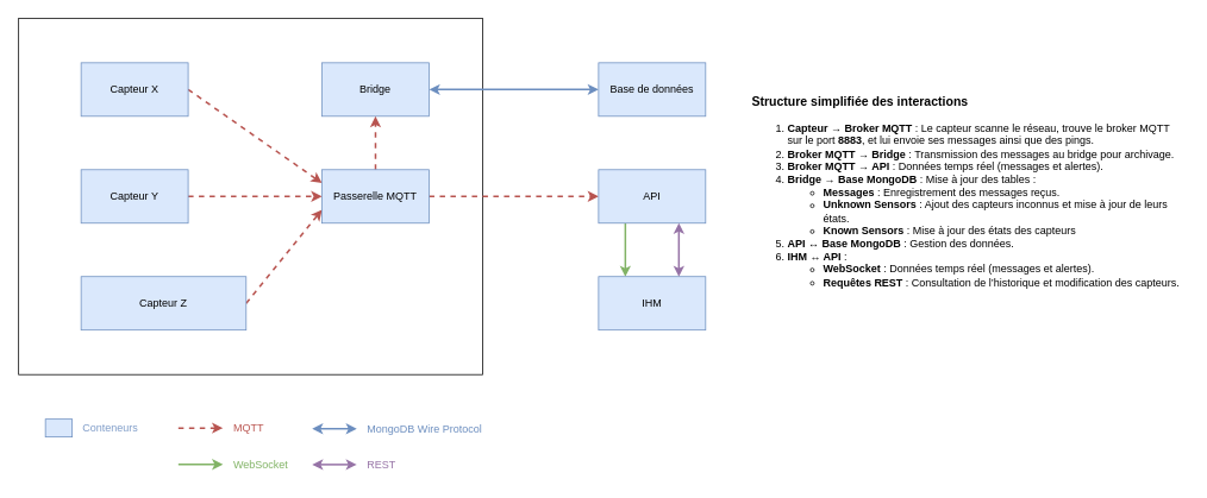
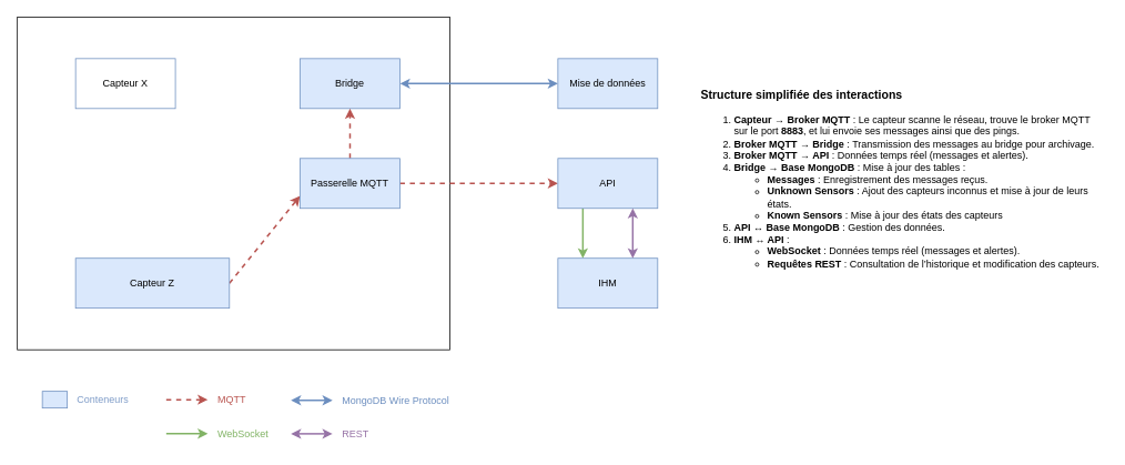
  <mxCell id="0" />
  <mxCell id="1" parent="0" />
  <mxCell id="2" value="" style="rounded=0;whiteSpace=wrap;html=1;" vertex="1" parent="1"><mxGeometry x="20" y="20" width="520" height="400" as="geometry" /></mxCell>
- <mxCell id="3" style="rounded=0;orthogonalLoop=1;jettySize=auto;html=1;exitX=1;exitY=0.5;exitDx=0;exitDy=0;entryX=0;entryY=0.25;entryDx=0;entryDy=0;fillColor=#f8cecc;strokeColor=#b85450;jumpSize=20;strokeWidth=2;dashed=1;" edge="1" parent="1" source="4" target="11"><mxGeometry relative="1" as="geometry" /></mxCell>
- <mxCell id="4" value="Capteur X" style="rounded=0;whiteSpace=wrap;html=1;fillColor=#dae8fc;strokeColor=#6c8ebf;" vertex="1" parent="1"><mxGeometry x="90" y="70" width="120" height="60" as="geometry" /></mxCell>
- <mxCell id="5" style="rounded=0;orthogonalLoop=1;jettySize=auto;html=1;entryX=0;entryY=0.5;entryDx=0;entryDy=0;exitX=1;exitY=0.5;exitDx=0;exitDy=0;fillColor=#f8cecc;strokeColor=#b85450;jumpSize=20;strokeWidth=2;dashed=1;" edge="1" parent="1" source="6" target="11"><mxGeometry relative="1" as="geometry" /></mxCell>
- <mxCell id="6" value="Capteur Y" style="rounded=0;whiteSpace=wrap;html=1;fillColor=#dae8fc;strokeColor=#6c8ebf;" vertex="1" parent="1"><mxGeometry x="90" y="190" width="120" height="60" as="geometry" /></mxCell>
+ <mxCell id="4" value="Capteur X" style="rounded=0;whiteSpace=wrap;html=1;fillColor=#ffffff;strokeColor=#6c8ebf;" vertex="1" parent="1"><mxGeometry x="90" y="70" width="120" height="60" as="geometry" /></mxCell>
  <mxCell id="7" style="rounded=0;orthogonalLoop=1;jettySize=auto;html=1;entryX=0;entryY=0.75;entryDx=0;entryDy=0;exitX=1;exitY=0.5;exitDx=0;exitDy=0;fillColor=#f8cecc;strokeColor=#b85450;jumpSize=20;strokeWidth=2;dashed=1;" edge="1" parent="1" source="8" target="11"><mxGeometry relative="1" as="geometry" /></mxCell>
  <mxCell id="8" value="Capteur Z" style="rounded=0;whiteSpace=wrap;html=1;fillColor=#dae8fc;strokeColor=#6c8ebf;" vertex="1" parent="1"><mxGeometry x="90" y="310" width="185" height="60" as="geometry" /></mxCell>
  <mxCell id="9" style="edgeStyle=orthogonalEdgeStyle;rounded=0;orthogonalLoop=1;jettySize=auto;html=1;fillColor=#f8cecc;strokeColor=#b85450;jumpSize=20;strokeWidth=2;dashed=1;" edge="1" parent="1" source="11" target="13"><mxGeometry relative="1" as="geometry" /></mxCell>
  <mxCell id="10" style="edgeStyle=orthogonalEdgeStyle;rounded=0;orthogonalLoop=1;jettySize=auto;html=1;fillColor=#f8cecc;strokeColor=#b85450;jumpSize=20;strokeWidth=2;dashed=1;" edge="1" parent="1" source="11" target="16"><mxGeometry relative="1" as="geometry" /></mxCell>
  <mxCell id="11" value="Passerelle MQTT" style="rounded=0;whiteSpace=wrap;html=1;fillColor=#dae8fc;strokeColor=#6c8ebf;" vertex="1" parent="1"><mxGeometry x="360" y="190" width="120" height="60" as="geometry" /></mxCell>
  <mxCell id="12" style="rounded=0;orthogonalLoop=1;jettySize=auto;html=1;entryX=0;entryY=0.5;entryDx=0;entryDy=0;exitX=1;exitY=0.5;exitDx=0;exitDy=0;startArrow=classic;startFill=1;strokeWidth=2;fillColor=#dae8fc;strokeColor=#6c8ebf;" edge="1" parent="1" source="13" target="14"><mxGeometry relative="1" as="geometry" /></mxCell>
  <mxCell id="13" value="Bridge" style="rounded=0;whiteSpace=wrap;html=1;fillColor=#dae8fc;strokeColor=#6c8ebf;" vertex="1" parent="1"><mxGeometry x="360" y="70" width="120" height="60" as="geometry" /></mxCell>
- <mxCell id="14" value="Base de données" style="rounded=0;whiteSpace=wrap;html=1;fillColor=#dae8fc;strokeColor=#6c8ebf;" vertex="1" parent="1"><mxGeometry x="670" y="70" width="120" height="60" as="geometry" /></mxCell>
+ <mxCell id="14" value="Mise de données" style="rounded=0;whiteSpace=wrap;html=1;fillColor=#dae8fc;strokeColor=#6c8ebf;" vertex="1" parent="1"><mxGeometry x="670" y="70" width="120" height="60" as="geometry" /></mxCell>
  <mxCell id="15" style="edgeStyle=orthogonalEdgeStyle;rounded=0;orthogonalLoop=1;jettySize=auto;html=1;startArrow=none;startFill=0;entryX=0.25;entryY=0;entryDx=0;entryDy=0;endArrow=classic;endFill=1;fillColor=#d5e8d4;strokeColor=#82b366;strokeWidth=2;" edge="1" parent="1" source="16" target="17"><mxGeometry relative="1" as="geometry"><mxPoint x="640" y="270" as="sourcePoint" /><Array as="points"><mxPoint x="700" y="300" /><mxPoint x="700" y="300" /></Array></mxGeometry></mxCell>
  <mxCell id="16" value="API" style="rounded=0;whiteSpace=wrap;html=1;fillColor=#dae8fc;strokeColor=#6c8ebf;" vertex="1" parent="1"><mxGeometry x="670" y="190" width="120" height="60" as="geometry" /></mxCell>
  <mxCell id="17" value="IHM" style="rounded=0;whiteSpace=wrap;html=1;fillColor=#dae8fc;strokeColor=#6c8ebf;" vertex="1" parent="1"><mxGeometry x="670" y="310" width="120" height="60" as="geometry" /></mxCell>
  <mxCell id="18" style="edgeStyle=orthogonalEdgeStyle;rounded=0;orthogonalLoop=1;jettySize=auto;html=1;fillColor=#f8cecc;strokeColor=#b85450;jumpSize=20;strokeWidth=2;dashed=1;" edge="1" parent="1"><mxGeometry relative="1" as="geometry"><mxPoint x="199" y="480" as="sourcePoint" /><mxPoint x="249" y="480" as="targetPoint" /></mxGeometry></mxCell>
  <mxCell id="19" value="MQTT" style="text;html=1;align=left;verticalAlign=middle;resizable=0;points=[];autosize=1;strokeColor=none;fillColor=none;fontColor=light-dark(#b9544f, #ededed);" vertex="1" parent="1"><mxGeometry x="259" y="465" width="60" height="30" as="geometry" /></mxCell>
  <mxCell id="20" style="edgeStyle=orthogonalEdgeStyle;rounded=0;orthogonalLoop=1;jettySize=auto;html=1;startArrow=classic;startFill=1;exitX=0.75;exitY=1;exitDx=0;exitDy=0;entryX=0.75;entryY=0;entryDx=0;entryDy=0;fillColor=#e1d5e7;strokeColor=#9673a6;strokeWidth=2;" edge="1" parent="1" source="16" target="17"><mxGeometry relative="1" as="geometry"><mxPoint x="800" y="270" as="sourcePoint" /><mxPoint x="830" y="280" as="targetPoint" /><Array as="points" /></mxGeometry></mxCell>
  <mxCell id="21" style="rounded=0;orthogonalLoop=1;jettySize=auto;html=1;exitX=1;exitY=0.5;exitDx=0;exitDy=0;startArrow=classic;startFill=1;strokeWidth=2;fillColor=#dae8fc;strokeColor=#6c8ebf;" edge="1" parent="1"><mxGeometry relative="1" as="geometry"><mxPoint x="349" y="480.76" as="sourcePoint" /><mxPoint x="399" y="480.76" as="targetPoint" /></mxGeometry></mxCell>
  <mxCell id="22" value="MongoDB Wire Protocol" style="text;html=1;align=left;verticalAlign=middle;resizable=0;points=[];autosize=1;strokeColor=none;fillColor=none;fontColor=light-dark(#6c8ebf, #ededed);" vertex="1" parent="1"><mxGeometry x="409" y="466" width="150" height="30" as="geometry" /></mxCell>
  <mxCell id="23" style="edgeStyle=orthogonalEdgeStyle;rounded=0;orthogonalLoop=1;jettySize=auto;html=1;startArrow=none;startFill=0;endArrow=classic;endFill=1;fillColor=#d5e8d4;strokeColor=#82b366;strokeWidth=2;" edge="1" parent="1"><mxGeometry relative="1" as="geometry"><mxPoint x="199" y="520.76" as="sourcePoint" /><mxPoint x="249" y="520.76" as="targetPoint" /><Array as="points"><mxPoint x="229" y="520.76" /><mxPoint x="229" y="520.76" /></Array></mxGeometry></mxCell>
  <mxCell id="24" value="WebSocket" style="text;html=1;align=left;verticalAlign=middle;resizable=0;points=[];autosize=1;strokeColor=none;fillColor=none;fontColor=light-dark(#81b365, #ededed);" vertex="1" parent="1"><mxGeometry x="259" y="506" width="80" height="30" as="geometry" /></mxCell>
  <mxCell id="25" style="edgeStyle=orthogonalEdgeStyle;rounded=0;orthogonalLoop=1;jettySize=auto;html=1;startArrow=classic;startFill=1;exitX=0.75;exitY=1;exitDx=0;exitDy=0;fillColor=#e1d5e7;strokeColor=#9673a6;strokeWidth=2;" edge="1" parent="1"><mxGeometry relative="1" as="geometry"><mxPoint x="349" y="521" as="sourcePoint" /><mxPoint x="399" y="521" as="targetPoint" /><Array as="points" /></mxGeometry></mxCell>
  <mxCell id="26" value="REST" style="text;html=1;align=left;verticalAlign=middle;resizable=0;points=[];autosize=1;strokeColor=none;fillColor=none;fontColor=light-dark(#9773a6, #ededed);" vertex="1" parent="1"><mxGeometry x="409" y="507" width="60" height="30" as="geometry" /></mxCell>
  <mxCell id="27" value="" style="rounded=0;whiteSpace=wrap;html=1;fillColor=#dae8fc;strokeColor=#6c8ebf;" vertex="1" parent="1"><mxGeometry x="50" y="470" width="30" height="20" as="geometry" /></mxCell>
  <mxCell id="28" value="Conteneurs" style="text;html=1;align=left;verticalAlign=middle;resizable=0;points=[];autosize=1;strokeColor=none;fillColor=none;fontColor=light-dark(#7f9cc8, #ededed);" vertex="1" parent="1"><mxGeometry x="90" y="465" width="90" height="30" as="geometry" /></mxCell>
  <mxCell id="29" value="&lt;h3&gt;Structure simplifiée des interactions&lt;/h3&gt;&lt;ol&gt;&lt;li&gt;&lt;strong&gt;Capteur → Broker MQTT&lt;/strong&gt; : Le capteur scanne le réseau, trouve le broker MQTT sur le port &lt;strong&gt;8883&lt;/strong&gt;, et lui envoie ses messages ainsi que des pings.&lt;/li&gt;&lt;li&gt;&lt;strong&gt;Broker MQTT → Bridge&lt;/strong&gt; : Transmission des messages au bridge pour archivage.&lt;/li&gt;&lt;li&gt;&lt;strong&gt;&lt;strong&gt;&lt;strong&gt;Broker MQTT&amp;nbsp;&lt;/strong&gt;→&lt;/strong&gt;&amp;nbsp;API&amp;nbsp;&lt;/strong&gt;: Données temps réel (messages et alertes).&lt;/li&gt;&lt;li&gt;&lt;strong&gt;Bridge → Base MongoDB&lt;/strong&gt; : Mise à jour des tables :&lt;ul&gt;&lt;li&gt;&lt;strong&gt;Messages&lt;/strong&gt; : Enregistrement des messages reçus.&lt;/li&gt;&lt;li&gt;&lt;strong&gt;Unknown Sensors&lt;/strong&gt; : Ajout des capteurs inconnus et mise à jour de leurs états.&lt;/li&gt;&lt;li&gt;&lt;strong&gt;Known Sensors&lt;/strong&gt; : Mise à jour des états des capteurs&lt;/li&gt;&lt;/ul&gt;&lt;/li&gt;&lt;li&gt;&lt;strong&gt;API ↔ Base MongoDB&lt;/strong&gt; : Gestion des données.&lt;/li&gt;&lt;li&gt;&lt;strong&gt;IHM ↔ API&lt;/strong&gt;&amp;nbsp;:&lt;ul&gt;&lt;li&gt;&lt;strong&gt;WebSocket&lt;/strong&gt;&amp;nbsp;: Données temps réel (messages et alertes).&lt;/li&gt;&lt;li&gt;&lt;strong&gt;Requêtes REST&lt;/strong&gt;&amp;nbsp;: Consultation de l’historique et modification des capteurs.&lt;/li&gt;&lt;/ul&gt;&lt;/li&gt;&lt;/ol&gt;" style="text;whiteSpace=wrap;html=1;" vertex="1" parent="1"><mxGeometry x="840" y="85" width="490" height="270" as="geometry" /></mxCell>
